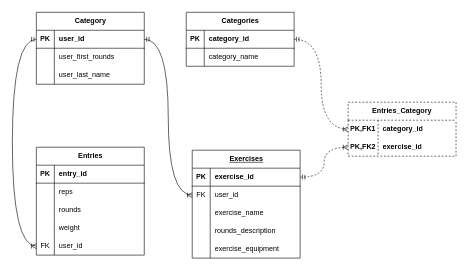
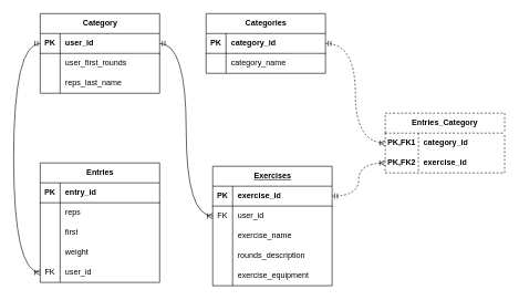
  <mxCell id="0" />
  <mxCell id="1" parent="0" />
  <mxCell id="2" value="Categories" style="shape=table;startSize=30;container=1;collapsible=1;childLayout=tableLayout;fixedRows=1;rowLines=0;fontStyle=1;align=center;resizeLast=1;html=1;" parent="1" vertex="1"><mxGeometry x="310" y="20" width="180" height="90" as="geometry" /></mxCell>
  <mxCell id="3" value="" style="shape=tableRow;horizontal=0;startSize=0;swimlaneHead=0;swimlaneBody=0;fillColor=none;collapsible=0;dropTarget=0;points=[[0,0.5],[1,0.5]];portConstraint=eastwest;top=0;left=0;right=0;bottom=1;" parent="2" vertex="1"><mxGeometry y="30" width="180" height="30" as="geometry" /></mxCell>
  <mxCell id="4" value="PK" style="shape=partialRectangle;connectable=0;fillColor=none;top=0;left=0;bottom=0;right=0;fontStyle=1;overflow=hidden;whiteSpace=wrap;html=1;" parent="3" vertex="1"><mxGeometry width="30" height="30" as="geometry"><mxRectangle width="30" height="30" as="alternateBounds" /></mxGeometry></mxCell>
  <mxCell id="5" value="category_id" style="shape=partialRectangle;connectable=0;fillColor=none;top=0;left=0;bottom=0;right=0;align=left;spacingLeft=6;fontStyle=1;overflow=hidden;whiteSpace=wrap;html=1;" parent="3" vertex="1"><mxGeometry x="30" width="150" height="30" as="geometry"><mxRectangle width="150" height="30" as="alternateBounds" /></mxGeometry></mxCell>
  <mxCell id="6" value="" style="shape=tableRow;horizontal=0;startSize=0;swimlaneHead=0;swimlaneBody=0;fillColor=none;collapsible=0;dropTarget=0;points=[[0,0.5],[1,0.5]];portConstraint=eastwest;top=0;left=0;right=0;bottom=0;" parent="2" vertex="1"><mxGeometry y="60" width="180" height="30" as="geometry" /></mxCell>
  <mxCell id="7" value="" style="shape=partialRectangle;connectable=0;fillColor=none;top=0;left=0;bottom=0;right=0;editable=1;overflow=hidden;whiteSpace=wrap;html=1;" parent="6" vertex="1"><mxGeometry width="30" height="30" as="geometry"><mxRectangle width="30" height="30" as="alternateBounds" /></mxGeometry></mxCell>
  <mxCell id="8" value="category_name" style="shape=partialRectangle;connectable=0;fillColor=none;top=0;left=0;bottom=0;right=0;align=left;spacingLeft=6;overflow=hidden;whiteSpace=wrap;html=1;" parent="6" vertex="1"><mxGeometry x="30" width="150" height="30" as="geometry"><mxRectangle width="150" height="30" as="alternateBounds" /></mxGeometry></mxCell>
  <mxCell id="9" value="Exercises" style="shape=table;startSize=30;container=1;collapsible=1;childLayout=tableLayout;fixedRows=1;rowLines=0;fontStyle=5;align=center;resizeLast=1;html=1;" parent="1" vertex="1"><mxGeometry x="320" y="250" width="180" height="180" as="geometry" /></mxCell>
  <mxCell id="10" value="" style="shape=tableRow;horizontal=0;startSize=0;swimlaneHead=0;swimlaneBody=0;fillColor=none;collapsible=0;dropTarget=0;points=[[0,0.5],[1,0.5]];portConstraint=eastwest;top=0;left=0;right=0;bottom=1;" parent="9" vertex="1"><mxGeometry y="30" width="180" height="30" as="geometry" /></mxCell>
  <mxCell id="11" value="PK" style="shape=partialRectangle;connectable=0;fillColor=none;top=0;left=0;bottom=0;right=0;fontStyle=1;overflow=hidden;whiteSpace=wrap;html=1;" parent="10" vertex="1"><mxGeometry width="30" height="30" as="geometry"><mxRectangle width="30" height="30" as="alternateBounds" /></mxGeometry></mxCell>
  <mxCell id="12" value="exercise_id" style="shape=partialRectangle;connectable=0;fillColor=none;top=0;left=0;bottom=0;right=0;align=left;spacingLeft=6;fontStyle=1;overflow=hidden;whiteSpace=wrap;html=1;" parent="10" vertex="1"><mxGeometry x="30" width="150" height="30" as="geometry"><mxRectangle width="150" height="30" as="alternateBounds" /></mxGeometry></mxCell>
  <mxCell id="13" style="shape=tableRow;horizontal=0;startSize=0;swimlaneHead=0;swimlaneBody=0;fillColor=none;collapsible=0;dropTarget=0;points=[[0,0.5],[1,0.5]];portConstraint=eastwest;top=0;left=0;right=0;bottom=0;" parent="9" vertex="1"><mxGeometry y="60" width="180" height="30" as="geometry" /></mxCell>
  <mxCell id="14" value="FK" style="shape=partialRectangle;connectable=0;fillColor=none;top=0;left=0;bottom=0;right=0;editable=1;overflow=hidden;whiteSpace=wrap;html=1;" parent="13" vertex="1"><mxGeometry width="30" height="30" as="geometry"><mxRectangle width="30" height="30" as="alternateBounds" /></mxGeometry></mxCell>
  <mxCell id="15" value="user_id" style="shape=partialRectangle;connectable=0;fillColor=none;top=0;left=0;bottom=0;right=0;align=left;spacingLeft=6;overflow=hidden;whiteSpace=wrap;html=1;" parent="13" vertex="1"><mxGeometry x="30" width="150" height="30" as="geometry"><mxRectangle width="150" height="30" as="alternateBounds" /></mxGeometry></mxCell>
  <mxCell id="16" value="" style="shape=tableRow;horizontal=0;startSize=0;swimlaneHead=0;swimlaneBody=0;fillColor=none;collapsible=0;dropTarget=0;points=[[0,0.5],[1,0.5]];portConstraint=eastwest;top=0;left=0;right=0;bottom=0;" parent="9" vertex="1"><mxGeometry y="90" width="180" height="30" as="geometry" /></mxCell>
  <mxCell id="17" value="" style="shape=partialRectangle;connectable=0;fillColor=none;top=0;left=0;bottom=0;right=0;editable=1;overflow=hidden;whiteSpace=wrap;html=1;" parent="16" vertex="1"><mxGeometry width="30" height="30" as="geometry"><mxRectangle width="30" height="30" as="alternateBounds" /></mxGeometry></mxCell>
  <mxCell id="18" value="exercise_name" style="shape=partialRectangle;connectable=0;fillColor=none;top=0;left=0;bottom=0;right=0;align=left;spacingLeft=6;overflow=hidden;whiteSpace=wrap;html=1;" parent="16" vertex="1"><mxGeometry x="30" width="150" height="30" as="geometry"><mxRectangle width="150" height="30" as="alternateBounds" /></mxGeometry></mxCell>
  <mxCell id="19" value="" style="shape=tableRow;horizontal=0;startSize=0;swimlaneHead=0;swimlaneBody=0;fillColor=none;collapsible=0;dropTarget=0;points=[[0,0.5],[1,0.5]];portConstraint=eastwest;top=0;left=0;right=0;bottom=0;" parent="9" vertex="1"><mxGeometry y="120" width="180" height="30" as="geometry" /></mxCell>
  <mxCell id="20" value="" style="shape=partialRectangle;connectable=0;fillColor=none;top=0;left=0;bottom=0;right=0;editable=1;overflow=hidden;whiteSpace=wrap;html=1;" parent="19" vertex="1"><mxGeometry width="30" height="30" as="geometry"><mxRectangle width="30" height="30" as="alternateBounds" /></mxGeometry></mxCell>
  <mxCell id="21" value="rounds_description" style="shape=partialRectangle;connectable=0;fillColor=none;top=0;left=0;bottom=0;right=0;align=left;spacingLeft=6;overflow=hidden;whiteSpace=wrap;html=1;" parent="19" vertex="1"><mxGeometry x="30" width="150" height="30" as="geometry"><mxRectangle width="150" height="30" as="alternateBounds" /></mxGeometry></mxCell>
  <mxCell id="22" value="" style="shape=tableRow;horizontal=0;startSize=0;swimlaneHead=0;swimlaneBody=0;fillColor=none;collapsible=0;dropTarget=0;points=[[0,0.5],[1,0.5]];portConstraint=eastwest;top=0;left=0;right=0;bottom=0;" parent="9" vertex="1"><mxGeometry y="150" width="180" height="30" as="geometry" /></mxCell>
  <mxCell id="23" value="" style="shape=partialRectangle;connectable=0;fillColor=none;top=0;left=0;bottom=0;right=0;editable=1;overflow=hidden;whiteSpace=wrap;html=1;" parent="22" vertex="1"><mxGeometry width="30" height="30" as="geometry"><mxRectangle width="30" height="30" as="alternateBounds" /></mxGeometry></mxCell>
  <mxCell id="24" value="exercise_equipment" style="shape=partialRectangle;connectable=0;fillColor=none;top=0;left=0;bottom=0;right=0;align=left;spacingLeft=6;overflow=hidden;whiteSpace=wrap;html=1;" parent="22" vertex="1"><mxGeometry x="30" width="150" height="30" as="geometry"><mxRectangle width="150" height="30" as="alternateBounds" /></mxGeometry></mxCell>
  <mxCell id="25" value="Category" style="shape=table;startSize=30;container=1;collapsible=1;childLayout=tableLayout;fixedRows=1;rowLines=0;fontStyle=1;align=center;resizeLast=1;html=1;" parent="1" vertex="1"><mxGeometry x="60" y="20" width="180" height="120" as="geometry" /></mxCell>
  <mxCell id="26" value="" style="shape=tableRow;horizontal=0;startSize=0;swimlaneHead=0;swimlaneBody=0;fillColor=none;collapsible=0;dropTarget=0;points=[[0,0.5],[1,0.5]];portConstraint=eastwest;top=0;left=0;right=0;bottom=1;" parent="25" vertex="1"><mxGeometry y="30" width="180" height="30" as="geometry" /></mxCell>
  <mxCell id="27" value="PK" style="shape=partialRectangle;connectable=0;fillColor=none;top=0;left=0;bottom=0;right=0;fontStyle=1;overflow=hidden;whiteSpace=wrap;html=1;" parent="26" vertex="1"><mxGeometry width="30" height="30" as="geometry"><mxRectangle width="30" height="30" as="alternateBounds" /></mxGeometry></mxCell>
  <mxCell id="28" value="user_id" style="shape=partialRectangle;connectable=0;fillColor=none;top=0;left=0;bottom=0;right=0;align=left;spacingLeft=6;fontStyle=1;overflow=hidden;whiteSpace=wrap;html=1;" parent="26" vertex="1"><mxGeometry x="30" width="150" height="30" as="geometry"><mxRectangle width="150" height="30" as="alternateBounds" /></mxGeometry></mxCell>
  <mxCell id="29" value="" style="shape=tableRow;horizontal=0;startSize=0;swimlaneHead=0;swimlaneBody=0;fillColor=none;collapsible=0;dropTarget=0;points=[[0,0.5],[1,0.5]];portConstraint=eastwest;top=0;left=0;right=0;bottom=0;" parent="25" vertex="1"><mxGeometry y="60" width="180" height="30" as="geometry" /></mxCell>
  <mxCell id="30" value="" style="shape=partialRectangle;connectable=0;fillColor=none;top=0;left=0;bottom=0;right=0;editable=1;overflow=hidden;whiteSpace=wrap;html=1;" parent="29" vertex="1"><mxGeometry width="30" height="30" as="geometry"><mxRectangle width="30" height="30" as="alternateBounds" /></mxGeometry></mxCell>
  <mxCell id="31" value="user_first_rounds" style="shape=partialRectangle;connectable=0;fillColor=none;top=0;left=0;bottom=0;right=0;align=left;spacingLeft=6;overflow=hidden;whiteSpace=wrap;html=1;" parent="29" vertex="1"><mxGeometry x="30" width="150" height="30" as="geometry"><mxRectangle width="150" height="30" as="alternateBounds" /></mxGeometry></mxCell>
  <mxCell id="32" value="" style="shape=tableRow;horizontal=0;startSize=0;swimlaneHead=0;swimlaneBody=0;fillColor=none;collapsible=0;dropTarget=0;points=[[0,0.5],[1,0.5]];portConstraint=eastwest;top=0;left=0;right=0;bottom=0;" parent="25" vertex="1"><mxGeometry y="90" width="180" height="30" as="geometry" /></mxCell>
  <mxCell id="33" value="" style="shape=partialRectangle;connectable=0;fillColor=none;top=0;left=0;bottom=0;right=0;editable=1;overflow=hidden;whiteSpace=wrap;html=1;" parent="32" vertex="1"><mxGeometry width="30" height="30" as="geometry"><mxRectangle width="30" height="30" as="alternateBounds" /></mxGeometry></mxCell>
- <mxCell id="34" value="user_last_name" style="shape=partialRectangle;connectable=0;fillColor=none;top=0;left=0;bottom=0;right=0;align=left;spacingLeft=6;overflow=hidden;whiteSpace=wrap;html=1;" parent="32" vertex="1"><mxGeometry x="30" width="150" height="30" as="geometry"><mxRectangle width="150" height="30" as="alternateBounds" /></mxGeometry></mxCell>
+ <mxCell id="34" value="reps_last_name" style="shape=partialRectangle;connectable=0;fillColor=none;top=0;left=0;bottom=0;right=0;align=left;spacingLeft=6;overflow=hidden;whiteSpace=wrap;html=1;" parent="32" vertex="1"><mxGeometry x="30" width="150" height="30" as="geometry"><mxRectangle width="150" height="30" as="alternateBounds" /></mxGeometry></mxCell>
  <mxCell id="35" value="" style="edgeStyle=orthogonalEdgeStyle;fontSize=12;html=1;endArrow=ERoneToMany;rounded=0;exitX=0;exitY=0.5;exitDx=0;exitDy=0;curved=1;strokeColor=default;startArrow=ERmandOne;startFill=0;entryX=0;entryY=0.5;entryDx=0;entryDy=0;" parent="1" source="26" target="58" edge="1"><mxGeometry width="100" height="100" relative="1" as="geometry"><mxPoint x="360" y="290" as="sourcePoint" /><mxPoint x="20" y="310" as="targetPoint" /><Array as="points"><mxPoint x="20" y="65" /><mxPoint x="20" y="410" /></Array></mxGeometry></mxCell>
  <mxCell id="36" value="Entries_Category" style="shape=table;startSize=30;container=1;collapsible=1;childLayout=tableLayout;fixedRows=1;rowLines=0;fontStyle=1;align=center;resizeLast=1;html=1;whiteSpace=wrap;dashed=1;perimeterSpacing=1;" parent="1" vertex="1"><mxGeometry x="580" y="170" width="180" height="90" as="geometry" /></mxCell>
  <mxCell id="37" value="" style="shape=tableRow;horizontal=0;startSize=0;swimlaneHead=0;swimlaneBody=0;fillColor=none;collapsible=0;dropTarget=0;points=[[0,0.5],[1,0.5]];portConstraint=eastwest;top=0;left=0;right=0;bottom=0;html=1;" parent="36" vertex="1"><mxGeometry y="30" width="180" height="30" as="geometry" /></mxCell>
  <mxCell id="38" value="PK,FK1" style="shape=partialRectangle;connectable=0;fillColor=none;top=0;left=0;bottom=0;right=0;fontStyle=1;overflow=hidden;html=1;whiteSpace=wrap;" parent="37" vertex="1"><mxGeometry width="50" height="30" as="geometry"><mxRectangle width="50" height="30" as="alternateBounds" /></mxGeometry></mxCell>
  <mxCell id="39" value="category_id" style="shape=partialRectangle;connectable=0;fillColor=none;top=0;left=0;bottom=0;right=0;align=left;spacingLeft=6;fontStyle=1;overflow=hidden;html=1;whiteSpace=wrap;dashed=1;" parent="37" vertex="1"><mxGeometry x="50" width="130" height="30" as="geometry"><mxRectangle width="130" height="30" as="alternateBounds" /></mxGeometry></mxCell>
  <mxCell id="40" value="" style="shape=tableRow;horizontal=0;startSize=0;swimlaneHead=0;swimlaneBody=0;fillColor=none;collapsible=0;dropTarget=0;points=[[0,0.5],[1,0.5]];portConstraint=eastwest;top=0;left=0;right=0;bottom=0;html=1;" parent="36" vertex="1"><mxGeometry y="60" width="180" height="30" as="geometry" /></mxCell>
  <mxCell id="41" value="PK,FK2" style="shape=partialRectangle;connectable=0;fillColor=none;top=0;left=0;bottom=0;right=0;fontStyle=1;overflow=hidden;html=1;whiteSpace=wrap;" parent="40" vertex="1"><mxGeometry width="50" height="30" as="geometry"><mxRectangle width="50" height="30" as="alternateBounds" /></mxGeometry></mxCell>
  <mxCell id="42" value="exercise_id" style="shape=partialRectangle;connectable=0;fillColor=none;top=0;left=0;bottom=0;right=0;align=left;spacingLeft=6;fontStyle=1;overflow=hidden;html=1;whiteSpace=wrap;" parent="40" vertex="1"><mxGeometry x="50" width="130" height="30" as="geometry"><mxRectangle width="130" height="30" as="alternateBounds" /></mxGeometry></mxCell>
  <mxCell id="43" value="" style="edgeStyle=orthogonalEdgeStyle;fontSize=12;html=1;endArrow=ERoneToMany;startArrow=ERmandOne;rounded=0;exitX=1;exitY=0.5;exitDx=0;exitDy=0;entryX=0;entryY=0.5;entryDx=0;entryDy=0;curved=1;dashed=1;startFill=0;" parent="1" source="3" target="37" edge="1"><mxGeometry width="100" height="100" relative="1" as="geometry"><mxPoint x="500" y="160" as="sourcePoint" /><mxPoint x="600" y="60" as="targetPoint" /></mxGeometry></mxCell>
  <mxCell id="44" value="" style="edgeStyle=orthogonalEdgeStyle;fontSize=12;html=1;endArrow=ERoneToMany;startArrow=ERmandOne;rounded=0;exitX=1;exitY=0.5;exitDx=0;exitDy=0;entryX=0;entryY=0.5;entryDx=0;entryDy=0;curved=1;dashed=1;startFill=0;" parent="1" source="10" target="40" edge="1"><mxGeometry width="100" height="100" relative="1" as="geometry"><mxPoint x="500" y="380" as="sourcePoint" /><mxPoint x="600" y="280" as="targetPoint" /></mxGeometry></mxCell>
  <mxCell id="45" value="Entries" style="shape=table;startSize=30;container=1;collapsible=1;childLayout=tableLayout;fixedRows=1;rowLines=0;fontStyle=1;align=center;resizeLast=1;html=1;" parent="1" vertex="1"><mxGeometry x="60" y="245" width="180" height="180" as="geometry" /></mxCell>
  <mxCell id="46" value="" style="shape=tableRow;horizontal=0;startSize=0;swimlaneHead=0;swimlaneBody=0;fillColor=none;collapsible=0;dropTarget=0;points=[[0,0.5],[1,0.5]];portConstraint=eastwest;top=0;left=0;right=0;bottom=1;" parent="45" vertex="1"><mxGeometry y="30" width="180" height="30" as="geometry" /></mxCell>
  <mxCell id="47" value="PK" style="shape=partialRectangle;connectable=0;fillColor=none;top=0;left=0;bottom=0;right=0;fontStyle=1;overflow=hidden;whiteSpace=wrap;html=1;" parent="46" vertex="1"><mxGeometry width="30" height="30" as="geometry"><mxRectangle width="30" height="30" as="alternateBounds" /></mxGeometry></mxCell>
  <mxCell id="48" value="entry_id" style="shape=partialRectangle;connectable=0;fillColor=none;top=0;left=0;bottom=0;right=0;align=left;spacingLeft=6;fontStyle=1;overflow=hidden;whiteSpace=wrap;html=1;" parent="46" vertex="1"><mxGeometry x="30" width="150" height="30" as="geometry"><mxRectangle width="150" height="30" as="alternateBounds" /></mxGeometry></mxCell>
  <mxCell id="49" value="" style="shape=tableRow;horizontal=0;startSize=0;swimlaneHead=0;swimlaneBody=0;fillColor=none;collapsible=0;dropTarget=0;points=[[0,0.5],[1,0.5]];portConstraint=eastwest;top=0;left=0;right=0;bottom=0;" parent="45" vertex="1"><mxGeometry y="60" width="180" height="30" as="geometry" /></mxCell>
  <mxCell id="50" value="" style="shape=partialRectangle;connectable=0;fillColor=none;top=0;left=0;bottom=0;right=0;editable=1;overflow=hidden;whiteSpace=wrap;html=1;" parent="49" vertex="1"><mxGeometry width="30" height="30" as="geometry"><mxRectangle width="30" height="30" as="alternateBounds" /></mxGeometry></mxCell>
  <mxCell id="51" value="reps" style="shape=partialRectangle;connectable=0;fillColor=none;top=0;left=0;bottom=0;right=0;align=left;spacingLeft=6;overflow=hidden;whiteSpace=wrap;html=1;" parent="49" vertex="1"><mxGeometry x="30" width="150" height="30" as="geometry"><mxRectangle width="150" height="30" as="alternateBounds" /></mxGeometry></mxCell>
  <mxCell id="52" style="shape=tableRow;horizontal=0;startSize=0;swimlaneHead=0;swimlaneBody=0;fillColor=none;collapsible=0;dropTarget=0;points=[[0,0.5],[1,0.5]];portConstraint=eastwest;top=0;left=0;right=0;bottom=0;" vertex="1" parent="45"><mxGeometry y="90" width="180" height="30" as="geometry" /></mxCell>
  <mxCell id="53" style="shape=partialRectangle;connectable=0;fillColor=none;top=0;left=0;bottom=0;right=0;editable=1;overflow=hidden;whiteSpace=wrap;html=1;" vertex="1" parent="52"><mxGeometry width="30" height="30" as="geometry"><mxRectangle width="30" height="30" as="alternateBounds" /></mxGeometry></mxCell>
- <mxCell id="54" value="rounds" style="shape=partialRectangle;connectable=0;fillColor=none;top=0;left=0;bottom=0;right=0;align=left;spacingLeft=6;overflow=hidden;whiteSpace=wrap;html=1;" vertex="1" parent="52"><mxGeometry x="30" width="150" height="30" as="geometry"><mxRectangle width="150" height="30" as="alternateBounds" /></mxGeometry></mxCell>
+ <mxCell id="54" value="first" style="shape=partialRectangle;connectable=0;fillColor=none;top=0;left=0;bottom=0;right=0;align=left;spacingLeft=6;overflow=hidden;whiteSpace=wrap;html=1;" vertex="1" parent="52"><mxGeometry x="30" width="150" height="30" as="geometry"><mxRectangle width="150" height="30" as="alternateBounds" /></mxGeometry></mxCell>
  <mxCell id="55" value="" style="shape=tableRow;horizontal=0;startSize=0;swimlaneHead=0;swimlaneBody=0;fillColor=none;collapsible=0;dropTarget=0;points=[[0,0.5],[1,0.5]];portConstraint=eastwest;top=0;left=0;right=0;bottom=0;" parent="45" vertex="1"><mxGeometry y="120" width="180" height="30" as="geometry" /></mxCell>
  <mxCell id="56" value="" style="shape=partialRectangle;connectable=0;fillColor=none;top=0;left=0;bottom=0;right=0;editable=1;overflow=hidden;whiteSpace=wrap;html=1;" parent="55" vertex="1"><mxGeometry width="30" height="30" as="geometry"><mxRectangle width="30" height="30" as="alternateBounds" /></mxGeometry></mxCell>
  <mxCell id="57" value="weight" style="shape=partialRectangle;connectable=0;fillColor=none;top=0;left=0;bottom=0;right=0;align=left;spacingLeft=6;overflow=hidden;whiteSpace=wrap;html=1;" parent="55" vertex="1"><mxGeometry x="30" width="150" height="30" as="geometry"><mxRectangle width="150" height="30" as="alternateBounds" /></mxGeometry></mxCell>
  <mxCell id="58" value="" style="shape=tableRow;horizontal=0;startSize=0;swimlaneHead=0;swimlaneBody=0;fillColor=none;collapsible=0;dropTarget=0;points=[[0,0.5],[1,0.5]];portConstraint=eastwest;top=0;left=0;right=0;bottom=0;" parent="45" vertex="1"><mxGeometry y="150" width="180" height="30" as="geometry" /></mxCell>
  <mxCell id="59" value="FK" style="shape=partialRectangle;connectable=0;fillColor=none;top=0;left=0;bottom=0;right=0;editable=1;overflow=hidden;whiteSpace=wrap;html=1;" parent="58" vertex="1"><mxGeometry width="30" height="30" as="geometry"><mxRectangle width="30" height="30" as="alternateBounds" /></mxGeometry></mxCell>
  <mxCell id="60" value="user_id" style="shape=partialRectangle;connectable=0;fillColor=none;top=0;left=0;bottom=0;right=0;align=left;spacingLeft=6;overflow=hidden;whiteSpace=wrap;html=1;" parent="58" vertex="1"><mxGeometry x="30" width="150" height="30" as="geometry"><mxRectangle width="150" height="30" as="alternateBounds" /></mxGeometry></mxCell>
  <mxCell id="61" value="" style="edgeStyle=orthogonalEdgeStyle;fontSize=12;html=1;endArrow=ERoneToMany;rounded=0;exitX=1;exitY=0.5;exitDx=0;exitDy=0;curved=1;strokeColor=default;startArrow=ERmandOne;startFill=0;entryX=0;entryY=0.5;entryDx=0;entryDy=0;" parent="1" source="26" target="13" edge="1"><mxGeometry width="100" height="100" relative="1" as="geometry"><mxPoint x="70" y="75" as="sourcePoint" /><mxPoint x="70" y="390" as="targetPoint" /></mxGeometry></mxCell>
